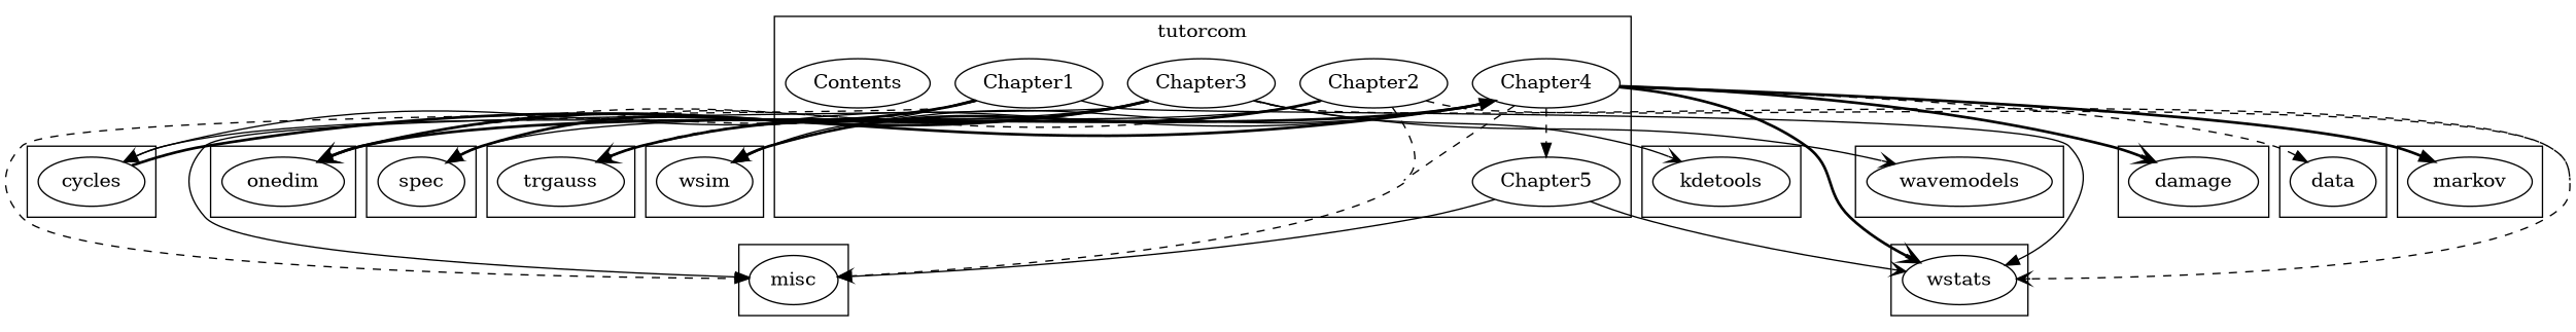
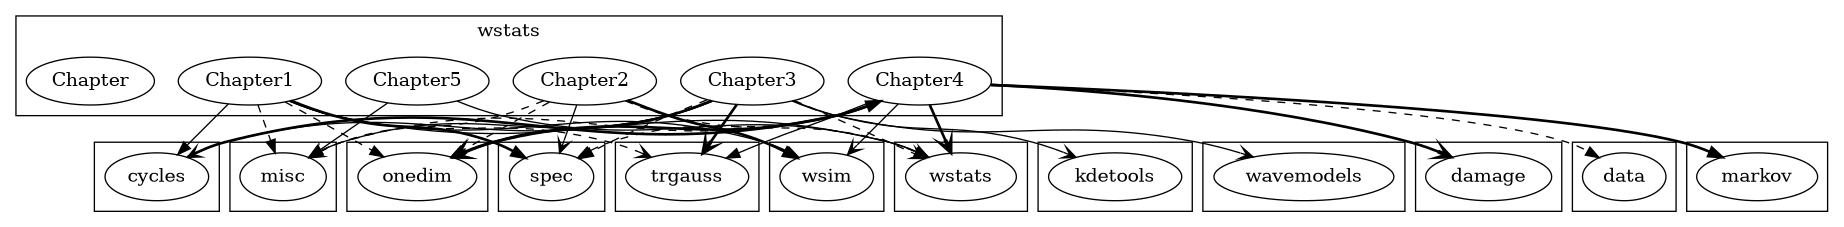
  digraph {
    concentrate=true
    edge [arrowhead=normal constraint=true style=solid]
    n1 [label=damage]
    n2 [label=cycles]
    n3 [label=data]
    n4 [label=kdetools]
    n5 [label=markov]
    n6 [label=misc]
    n7 [label=onedim]
    n8 [label=spec]
    n9 [label=trgauss]
    n10 [label=wavemodels]
    n11 [label=wsim]
    n12 [label=wstats]
    n13 [label=Chapter1]
    n14 [label=Chapter2]
    n15 [label=Chapter3]
    n16 [label=Chapter4]
    n17 [label=Chapter5]
-   n18 [label=Contents]
+   n18 [label=Chapter]
    subgraph cluster_1 {
      n1
    }
    subgraph cluster_2 {
      n2
    }
    subgraph cluster_3 {
      n3
    }
    subgraph cluster_4 {
      n4
    }
    subgraph cluster_5 {
      n5
    }
    subgraph cluster_6 {
      n6
    }
    subgraph cluster_7 {
      n7
    }
    subgraph cluster_8 {
      n8
    }
    subgraph cluster_9 {
      n9
    }
    subgraph cluster_10 {
      n10
    }
    subgraph cluster_11 {
      n11
    }
    subgraph cluster_12 {
      n12
    }
    subgraph cluster_13 {
-     label=tutorcom
+     label=wstats
      n13
      n14
      n15
      n16
      n17
      n18
    }
    n2 -> n16 [style=bold]
    n13 -> n2
    n13 -> n6 [style=dashed]
    n13 -> n7 [style=dashed]
    n13 -> n8 [style=bold]
    n13 -> n9 [arrowhead=vee style=dashed]
    n13 -> n11
    n13 -> n12
    n14 -> n6 [arrowhead=vee style=dashed]
    n14 -> n7 [style=dashed]
    n14 -> n8 [arrowhead=vee]
    n14 -> n11 [style=bold]
    n14 -> n12 [style=dashed]
    n15 -> n2 [arrowhead=vee]
    n15 -> n4 [arrowhead=vee]
    n15 -> n6
    n15 -> n7 [arrowhead=vee style=bold]
    n15 -> n8 [style=dashed]
    n15 -> n9 [arrowhead=vee style=bold]
    n15 -> n10 [arrowhead=vee]
    n15 -> n12 [arrowhead=vee style=dashed]
    n16 -> n1 [arrowhead=vee style=bold]
    n16 -> n3 [style=dashed]
    n16 -> n5 [style=bold]
    n16 -> n6 [arrowhead=vee style=dashed]
    n16 -> n7 [arrowhead=vee style=bold]
-   n16 -> n17 [style=dashed]
+   n16 -> n8 [style=dashed]
    n16 -> n9
    n16 -> n11 [arrowhead=vee]
    n16 -> n12 [arrowhead=vee style=bold]
    n17 -> n6
    n17 -> n12 [arrowhead=vee]
  }
